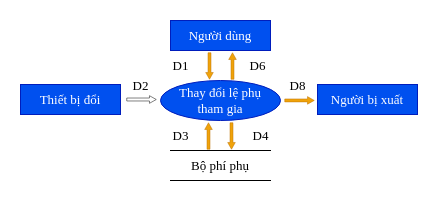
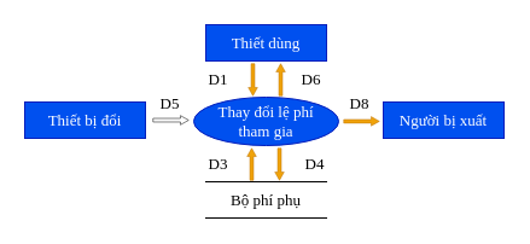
  <mxCell id="0" />
  <mxCell id="1" parent="0" />
- <mxCell id="2" value="&lt;font face=&quot;Times New Roman&quot;&gt;&lt;span style=&quot;font-size: 13px;&quot;&gt;Thay đổi lệ phụ&lt;/span&gt;&lt;/font&gt;&lt;div&gt;&lt;font face=&quot;Times New Roman&quot;&gt;&lt;span style=&quot;font-size: 13px;&quot;&gt;tham gia&lt;/span&gt;&lt;/font&gt;&lt;/div&gt;" style="shape=ellipse;html=1;dashed=0;whiteSpace=wrap;perimeter=ellipsePerimeter;fillColor=#0050ef;strokeColor=#001DBC;fontColor=#ffffff;" parent="1" vertex="1"><mxGeometry x="160" y="80" width="120" height="40" as="geometry" /></mxCell>
- <mxCell id="3" value="&lt;font style=&quot;font-size: 13px;&quot; face=&quot;Times New Roman&quot;&gt;Người dùng&lt;/font&gt;" style="html=1;dashed=0;whiteSpace=wrap;fillColor=#0050ef;strokeColor=#001DBC;fontColor=#ffffff;" parent="1" vertex="1"><mxGeometry x="170" y="20" width="100" height="30" as="geometry" /></mxCell>
+ <mxCell id="2" value="&lt;font face=&quot;Times New Roman&quot;&gt;&lt;span style=&quot;font-size: 13px;&quot;&gt;Thay đổi lệ phí&lt;/span&gt;&lt;/font&gt;&lt;div&gt;&lt;font face=&quot;Times New Roman&quot;&gt;&lt;span style=&quot;font-size: 13px;&quot;&gt;tham gia&lt;/span&gt;&lt;/font&gt;&lt;/div&gt;" style="shape=ellipse;html=1;dashed=0;whiteSpace=wrap;perimeter=ellipsePerimeter;fillColor=#0050ef;strokeColor=#001DBC;fontColor=#ffffff;" parent="1" vertex="1"><mxGeometry x="160" y="80" width="120" height="40" as="geometry" /></mxCell>
+ <mxCell id="3" value="&lt;font style=&quot;font-size: 13px;&quot; face=&quot;Times New Roman&quot;&gt;Thiết dùng&lt;/font&gt;" style="html=1;dashed=0;whiteSpace=wrap;fillColor=#0050ef;strokeColor=#001DBC;fontColor=#ffffff;" parent="1" vertex="1"><mxGeometry x="170" y="20" width="100" height="30" as="geometry" /></mxCell>
  <mxCell id="4" value="&lt;font style=&quot;font-size: 13px;&quot; face=&quot;Times New Roman&quot;&gt;Thiết bị đổi&lt;/font&gt;" style="html=1;dashed=0;whiteSpace=wrap;fillColor=#0050ef;strokeColor=#001DBC;fontColor=#ffffff;" parent="1" vertex="1"><mxGeometry x="20" y="84" width="100" height="30" as="geometry" /></mxCell>
  <mxCell id="5" value="&lt;font style=&quot;font-size: 13px;&quot; face=&quot;Times New Roman&quot;&gt;Người bị xuất&lt;/font&gt;" style="html=1;dashed=0;whiteSpace=wrap;fillColor=#0050ef;strokeColor=#001DBC;fontColor=#ffffff;" parent="1" vertex="1"><mxGeometry x="317" y="84" width="100" height="30" as="geometry" /></mxCell>
  <mxCell id="6" value="&lt;font face=&quot;Times New Roman&quot; style=&quot;font-size: 13px;&quot;&gt;Bộ phí phụ&lt;/font&gt;" style="html=1;dashed=0;whiteSpace=wrap;shape=partialRectangle;right=0;left=0;" parent="1" vertex="1"><mxGeometry x="170" y="150" width="100" height="30" as="geometry" /></mxCell>
  <mxCell id="7" value="" style="endArrow=classic;html=1;rounded=0;shape=flexArrow;endWidth=4.136;endSize=2.09;width=2.965;strokeWidth=0.5;fillColor=#f0a30a;strokeColor=#BD7000;" parent="1" edge="1"><mxGeometry width="50" height="50" relative="1" as="geometry"><mxPoint x="284" y="99.92" as="sourcePoint" /><mxPoint x="314" y="99.92" as="targetPoint" /></mxGeometry></mxCell>
  <mxCell id="8" value="" style="endArrow=classic;html=1;rounded=0;shape=flexArrow;endWidth=4.136;endSize=2.09;width=2.965;strokeWidth=0.5;" parent="1" edge="1"><mxGeometry width="50" height="50" relative="1" as="geometry"><mxPoint x="126" y="99" as="sourcePoint" /><mxPoint x="156" y="99" as="targetPoint" /></mxGeometry></mxCell>
  <mxCell id="9" value="" style="endArrow=classic;html=1;rounded=0;shape=flexArrow;endWidth=4.136;endSize=2.09;width=2.965;strokeWidth=0.5;exitX=0.397;exitY=-0.067;exitDx=0;exitDy=0;exitPerimeter=0;fillColor=#f0a30a;strokeColor=#BD7000;" parent="1" edge="1"><mxGeometry width="50" height="50" relative="1" as="geometry"><mxPoint x="208" y="148.99" as="sourcePoint" /><mxPoint x="208" y="122" as="targetPoint" /></mxGeometry></mxCell>
  <mxCell id="10" value="" style="endArrow=classic;html=1;rounded=0;shape=flexArrow;endWidth=4.136;endSize=2.09;width=2.965;strokeWidth=0.5;exitX=0.397;exitY=-0.067;exitDx=0;exitDy=0;exitPerimeter=0;fillColor=#f0a30a;strokeColor=#BD7000;" parent="1" edge="1"><mxGeometry width="50" height="50" relative="1" as="geometry"><mxPoint x="231" y="122" as="sourcePoint" /><mxPoint x="231" y="148.99" as="targetPoint" /></mxGeometry></mxCell>
  <mxCell id="11" value="" style="endArrow=classic;html=1;rounded=0;shape=flexArrow;endWidth=4.136;endSize=2.09;width=2.965;strokeWidth=0.5;exitX=0.397;exitY=-0.067;exitDx=0;exitDy=0;exitPerimeter=0;fillColor=#f0a30a;strokeColor=#BD7000;" parent="1" edge="1"><mxGeometry width="50" height="50" relative="1" as="geometry"><mxPoint x="209" y="52" as="sourcePoint" /><mxPoint x="209" y="78.99" as="targetPoint" /></mxGeometry></mxCell>
  <mxCell id="12" value="" style="endArrow=classic;html=1;rounded=0;shape=flexArrow;endWidth=4.136;endSize=2.09;width=2.965;strokeWidth=0.5;exitX=0.397;exitY=-0.067;exitDx=0;exitDy=0;exitPerimeter=0;fillColor=#f0a30a;strokeColor=#BD7000;" parent="1" edge="1"><mxGeometry width="50" height="50" relative="1" as="geometry"><mxPoint x="232" y="78.99" as="sourcePoint" /><mxPoint x="232" y="52" as="targetPoint" /></mxGeometry></mxCell>
  <mxCell id="13" value="&lt;font face=&quot;Times New Roman&quot; style=&quot;font-size: 13px;&quot;&gt;D1&lt;/font&gt;" style="text;html=1;align=center;verticalAlign=middle;resizable=0;points=[];autosize=1;strokeColor=none;fillColor=none;" parent="1" vertex="1"><mxGeometry x="160" y="50" width="40" height="30" as="geometry" /></mxCell>
  <mxCell id="14" value="&lt;font face=&quot;Times New Roman&quot; style=&quot;font-size: 13px;&quot;&gt;D6&lt;/font&gt;" style="text;html=1;align=center;verticalAlign=middle;resizable=0;points=[];autosize=1;strokeColor=none;fillColor=none;" parent="1" vertex="1"><mxGeometry x="237" y="50" width="40" height="30" as="geometry" /></mxCell>
- <mxCell id="15" value="&lt;font face=&quot;Times New Roman&quot; style=&quot;font-size: 13px;&quot;&gt;D2&lt;/font&gt;" style="text;html=1;align=center;verticalAlign=middle;resizable=0;points=[];autosize=1;strokeColor=none;fillColor=none;" parent="1" vertex="1"><mxGeometry x="120" y="70" width="40" height="30" as="geometry" /></mxCell>
+ <mxCell id="15" value="&lt;font face=&quot;Times New Roman&quot; style=&quot;font-size: 13px;&quot;&gt;D5&lt;/font&gt;" style="text;html=1;align=center;verticalAlign=middle;resizable=0;points=[];autosize=1;strokeColor=none;fillColor=none;" parent="1" vertex="1"><mxGeometry x="120" y="70" width="40" height="30" as="geometry" /></mxCell>
  <mxCell id="16" value="&lt;font face=&quot;Times New Roman&quot; style=&quot;font-size: 13px;&quot;&gt;D3&lt;/font&gt;" style="text;html=1;align=center;verticalAlign=middle;resizable=0;points=[];autosize=1;strokeColor=none;fillColor=none;" parent="1" vertex="1"><mxGeometry x="160" y="120" width="40" height="30" as="geometry" /></mxCell>
  <mxCell id="17" value="&lt;font face=&quot;Times New Roman&quot; style=&quot;font-size: 13px;&quot;&gt;D4&lt;/font&gt;" style="text;html=1;align=center;verticalAlign=middle;resizable=0;points=[];autosize=1;strokeColor=none;fillColor=none;" parent="1" vertex="1"><mxGeometry x="240" y="120" width="40" height="30" as="geometry" /></mxCell>
  <mxCell id="18" value="&lt;font face=&quot;Times New Roman&quot; style=&quot;font-size: 13px;&quot;&gt;D8&lt;/font&gt;" style="text;html=1;align=center;verticalAlign=middle;resizable=0;points=[];autosize=1;strokeColor=none;fillColor=none;" parent="1" vertex="1"><mxGeometry x="277" y="70" width="40" height="30" as="geometry" /></mxCell>
